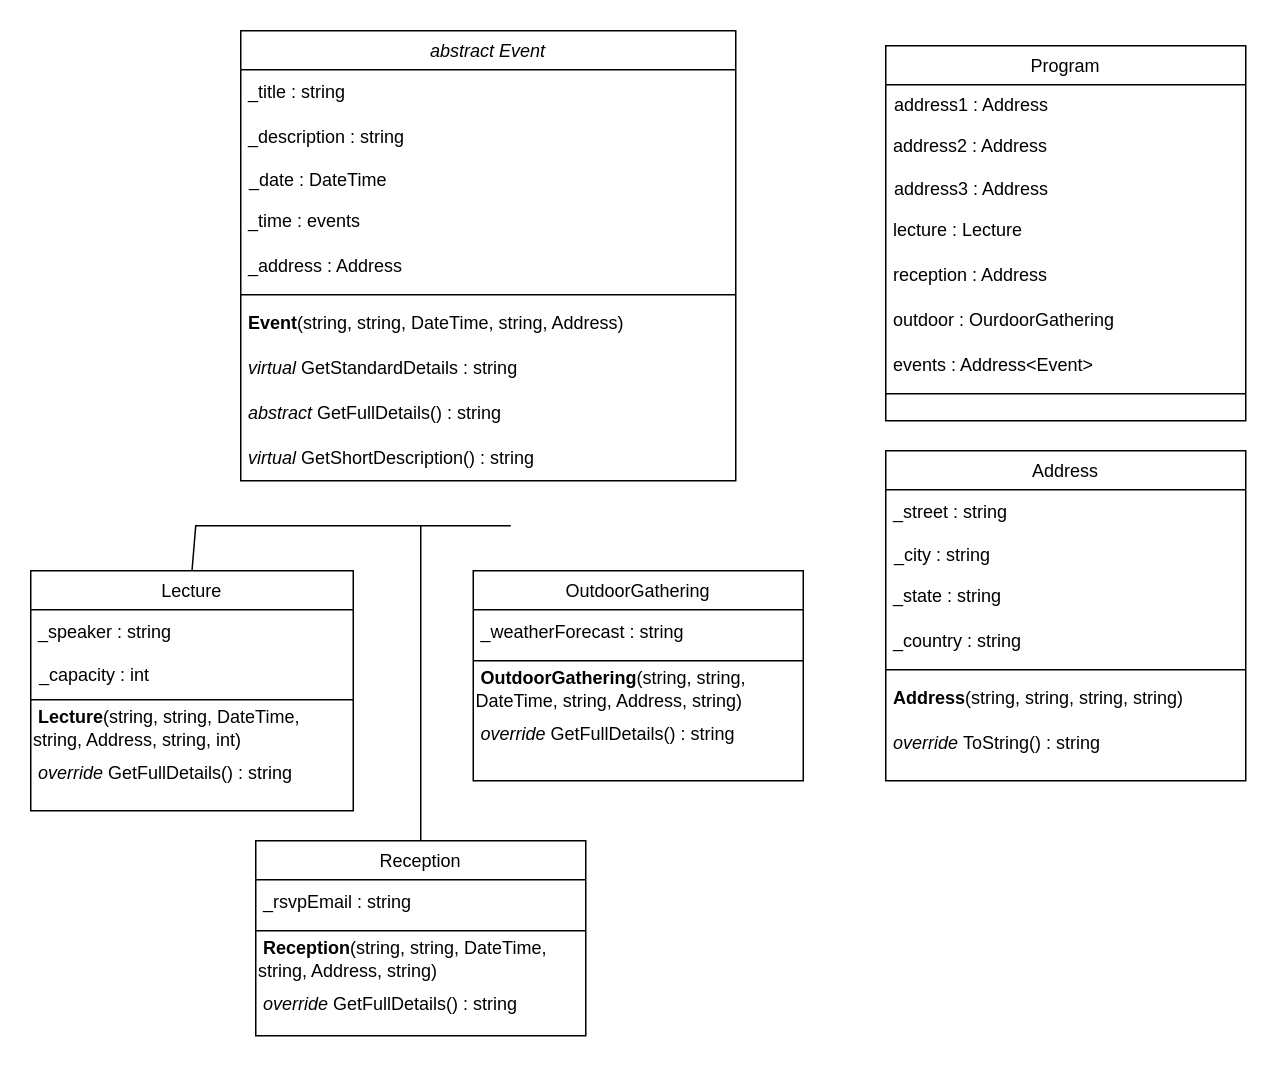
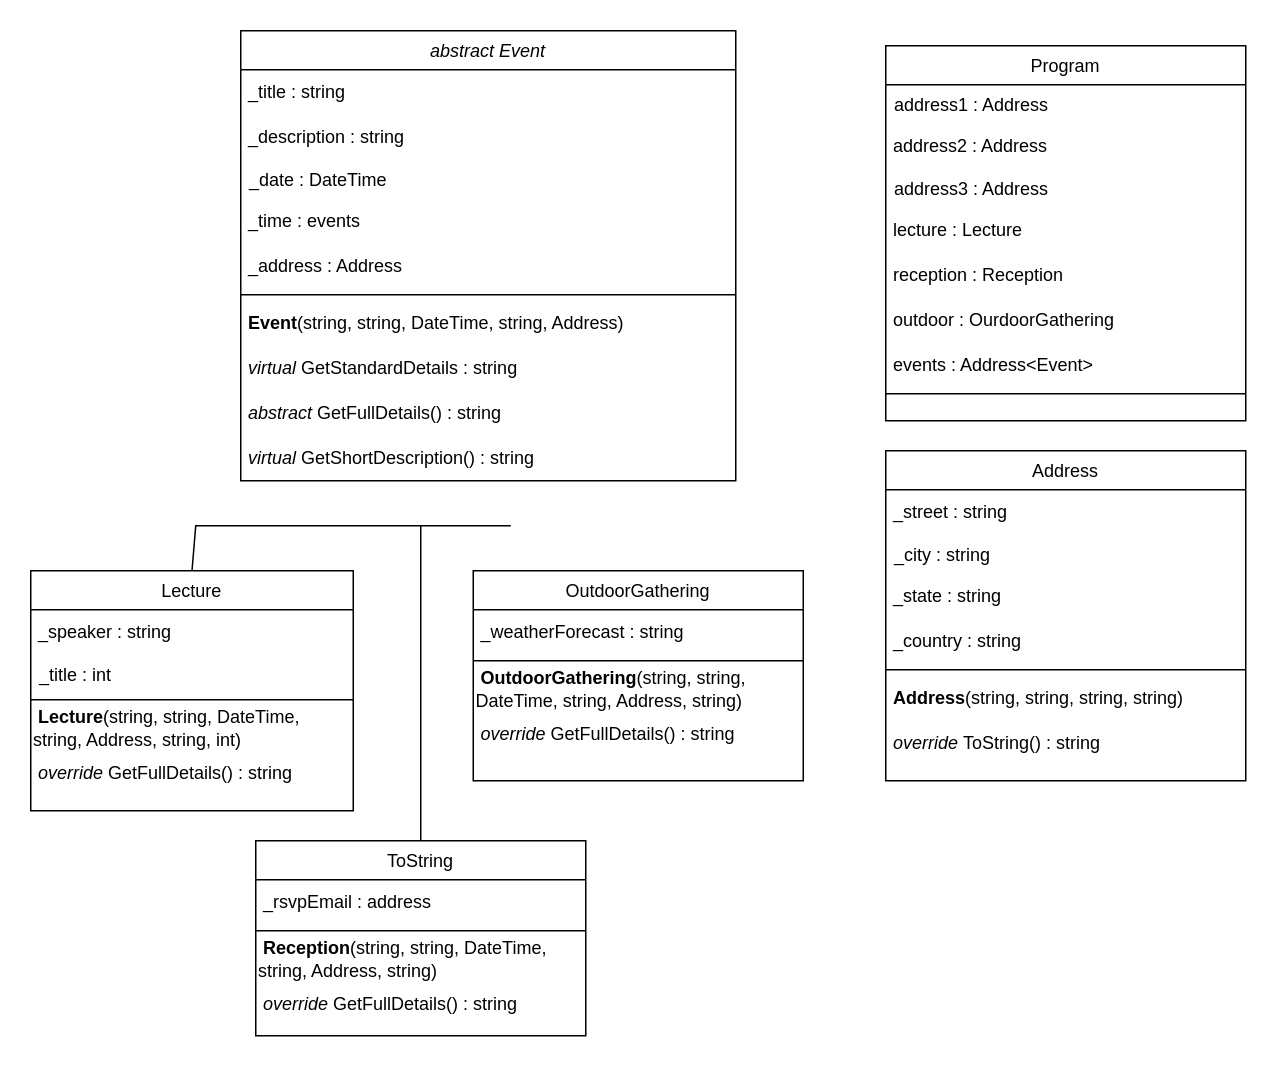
  <mxCell id="0" />
  <mxCell id="1" parent="0" />
  <mxCell id="2" value="Program" style="swimlane;fontStyle=0;align=center;verticalAlign=top;childLayout=stackLayout;horizontal=1;startSize=26;horizontalStack=0;resizeParent=1;resizeLast=0;collapsible=1;marginBottom=0;rounded=0;shadow=0;strokeWidth=1;" vertex="1" parent="1"><mxGeometry x="590" y="30" width="240" height="250" as="geometry"><mxRectangle x="130" y="380" width="160" height="26" as="alternateBounds" /></mxGeometry></mxCell>
  <mxCell id="3" value="address1 : Address" style="text;align=left;verticalAlign=top;spacingLeft=4;spacingRight=4;overflow=hidden;rotatable=0;points=[[0,0.5],[1,0.5]];portConstraint=eastwest;" vertex="1" parent="2"><mxGeometry y="26" width="240" height="26" as="geometry" /></mxCell>
  <mxCell id="4" value="&amp;nbsp;address2 : Address" style="text;html=1;align=left;verticalAlign=middle;whiteSpace=wrap;rounded=0;" vertex="1" parent="2"><mxGeometry y="52" width="240" height="30" as="geometry" /></mxCell>
  <mxCell id="5" value="address3 : Address" style="text;align=left;verticalAlign=top;spacingLeft=4;spacingRight=4;overflow=hidden;rotatable=0;points=[[0,0.5],[1,0.5]];portConstraint=eastwest;rounded=0;shadow=0;html=0;" vertex="1" parent="2"><mxGeometry y="82" width="240" height="26" as="geometry" /></mxCell>
  <mxCell id="6" value="&amp;nbsp;lecture : Lecture" style="text;html=1;align=left;verticalAlign=middle;whiteSpace=wrap;rounded=0;" vertex="1" parent="2"><mxGeometry y="108" width="240" height="30" as="geometry" /></mxCell>
- <mxCell id="7" value="&amp;nbsp;reception : Address" style="text;html=1;align=left;verticalAlign=middle;whiteSpace=wrap;rounded=0;" vertex="1" parent="2"><mxGeometry y="138" width="240" height="30" as="geometry" /></mxCell>
+ <mxCell id="7" value="&amp;nbsp;reception : Reception" style="text;html=1;align=left;verticalAlign=middle;whiteSpace=wrap;rounded=0;" vertex="1" parent="2"><mxGeometry y="138" width="240" height="30" as="geometry" /></mxCell>
  <mxCell id="8" value="&amp;nbsp;outdoor : OurdoorGathering&amp;nbsp;" style="text;html=1;align=left;verticalAlign=middle;whiteSpace=wrap;rounded=0;" vertex="1" parent="2"><mxGeometry y="168" width="240" height="30" as="geometry" /></mxCell>
  <mxCell id="9" value="&amp;nbsp;events : Address&amp;lt;Event&amp;gt;" style="text;html=1;align=left;verticalAlign=middle;whiteSpace=wrap;rounded=0;" vertex="1" parent="2"><mxGeometry y="198" width="240" height="30" as="geometry" /></mxCell>
  <mxCell id="10" value="" style="line;html=1;strokeWidth=1;align=left;verticalAlign=middle;spacingTop=-1;spacingLeft=3;spacingRight=3;rotatable=0;labelPosition=right;points=[];portConstraint=eastwest;" vertex="1" parent="2"><mxGeometry y="228" width="240" height="8" as="geometry" /></mxCell>
  <mxCell id="11" value="OutdoorGathering" style="swimlane;fontStyle=0;align=center;verticalAlign=top;childLayout=stackLayout;horizontal=1;startSize=26;horizontalStack=0;resizeParent=1;resizeLast=0;collapsible=1;marginBottom=0;rounded=0;shadow=0;strokeWidth=1;" vertex="1" parent="1"><mxGeometry x="315" y="380" width="220" height="140" as="geometry"><mxRectangle x="310" y="230" width="170" height="26" as="alternateBounds" /></mxGeometry></mxCell>
  <mxCell id="12" value="&amp;nbsp;_weatherForecast : string" style="text;html=1;align=left;verticalAlign=middle;whiteSpace=wrap;rounded=0;" vertex="1" parent="11"><mxGeometry y="26" width="220" height="30" as="geometry" /></mxCell>
  <mxCell id="13" value="" style="line;html=1;strokeWidth=1;align=left;verticalAlign=middle;spacingTop=-1;spacingLeft=3;spacingRight=3;rotatable=0;labelPosition=right;points=[];portConstraint=eastwest;" vertex="1" parent="11"><mxGeometry y="56" width="220" height="8" as="geometry" /></mxCell>
  <mxCell id="14" value="&amp;nbsp;&lt;b&gt;OutdoorGathering&lt;/b&gt;(string, string, DateTime, string, Address, string)&amp;nbsp;" style="text;html=1;align=left;verticalAlign=middle;whiteSpace=wrap;rounded=0;" vertex="1" parent="11"><mxGeometry y="64" width="220" height="30" as="geometry" /></mxCell>
  <mxCell id="15" value="&amp;nbsp;&lt;i&gt;override &lt;/i&gt;GetFullDetails() : string" style="text;html=1;align=left;verticalAlign=middle;whiteSpace=wrap;rounded=0;" vertex="1" parent="11"><mxGeometry y="94" width="220" height="30" as="geometry" /></mxCell>
  <mxCell id="16" value="Address" style="swimlane;fontStyle=0;align=center;verticalAlign=top;childLayout=stackLayout;horizontal=1;startSize=26;horizontalStack=0;resizeParent=1;resizeLast=0;collapsible=1;marginBottom=0;rounded=0;shadow=0;strokeWidth=1;" vertex="1" parent="1"><mxGeometry x="590" y="300" width="240" height="220" as="geometry"><mxRectangle x="310" y="230" width="170" height="26" as="alternateBounds" /></mxGeometry></mxCell>
  <mxCell id="17" value="&amp;nbsp;_street : string" style="text;html=1;align=left;verticalAlign=middle;whiteSpace=wrap;rounded=0;" vertex="1" parent="16"><mxGeometry y="26" width="240" height="30" as="geometry" /></mxCell>
  <mxCell id="18" value="_city : string" style="text;align=left;verticalAlign=top;spacingLeft=4;spacingRight=4;overflow=hidden;rotatable=0;points=[[0,0.5],[1,0.5]];portConstraint=eastwest;" vertex="1" parent="16"><mxGeometry y="56" width="240" height="26" as="geometry" /></mxCell>
  <mxCell id="19" value="&amp;nbsp;_state : string" style="text;html=1;align=left;verticalAlign=middle;whiteSpace=wrap;rounded=0;" vertex="1" parent="16"><mxGeometry y="82" width="240" height="30" as="geometry" /></mxCell>
  <mxCell id="20" value="&amp;nbsp;_country : string" style="text;html=1;align=left;verticalAlign=middle;whiteSpace=wrap;rounded=0;" vertex="1" parent="16"><mxGeometry y="112" width="240" height="30" as="geometry" /></mxCell>
  <mxCell id="21" value="" style="line;html=1;strokeWidth=1;align=left;verticalAlign=middle;spacingTop=-1;spacingLeft=3;spacingRight=3;rotatable=0;labelPosition=right;points=[];portConstraint=eastwest;" vertex="1" parent="16"><mxGeometry y="142" width="240" height="8" as="geometry" /></mxCell>
  <mxCell id="22" value="&lt;b&gt;&amp;nbsp;Address&lt;/b&gt;(string, string, string, string)&amp;nbsp;" style="text;html=1;align=left;verticalAlign=middle;whiteSpace=wrap;rounded=0;" vertex="1" parent="16"><mxGeometry y="150" width="240" height="30" as="geometry" /></mxCell>
  <mxCell id="23" value="&lt;i&gt;&amp;nbsp;override &lt;/i&gt;ToString() : string" style="text;html=1;align=left;verticalAlign=middle;whiteSpace=wrap;rounded=0;" vertex="1" parent="16"><mxGeometry y="180" width="240" height="30" as="geometry" /></mxCell>
  <mxCell id="24" value="abstract Event" style="swimlane;fontStyle=2;align=center;verticalAlign=top;childLayout=stackLayout;horizontal=1;startSize=26;horizontalStack=0;resizeParent=1;resizeLast=0;collapsible=1;marginBottom=0;rounded=0;shadow=0;strokeWidth=1;" vertex="1" parent="1"><mxGeometry x="160" y="20" width="330" height="300" as="geometry"><mxRectangle x="310" y="230" width="170" height="26" as="alternateBounds" /></mxGeometry></mxCell>
  <mxCell id="25" value="&amp;nbsp;_title : string" style="text;html=1;align=left;verticalAlign=middle;whiteSpace=wrap;rounded=0;" vertex="1" parent="24"><mxGeometry y="26" width="330" height="30" as="geometry" /></mxCell>
  <mxCell id="26" value="&amp;nbsp;_description : string" style="text;html=1;align=left;verticalAlign=middle;whiteSpace=wrap;rounded=0;" vertex="1" parent="24"><mxGeometry y="56" width="330" height="30" as="geometry" /></mxCell>
  <mxCell id="27" value="_date : DateTime" style="text;align=left;verticalAlign=top;spacingLeft=4;spacingRight=4;overflow=hidden;rotatable=0;points=[[0,0.5],[1,0.5]];portConstraint=eastwest;" vertex="1" parent="24"><mxGeometry y="86" width="330" height="26" as="geometry" /></mxCell>
  <mxCell id="28" value="&amp;nbsp;_time : events" style="text;html=1;align=left;verticalAlign=middle;whiteSpace=wrap;rounded=0;" vertex="1" parent="24"><mxGeometry y="112" width="330" height="30" as="geometry" /></mxCell>
  <mxCell id="29" value="&amp;nbsp;_address : Address" style="text;html=1;align=left;verticalAlign=middle;whiteSpace=wrap;rounded=0;" vertex="1" parent="24"><mxGeometry y="142" width="330" height="30" as="geometry" /></mxCell>
  <mxCell id="30" value="" style="line;html=1;strokeWidth=1;align=left;verticalAlign=middle;spacingTop=-1;spacingLeft=3;spacingRight=3;rotatable=0;labelPosition=right;points=[];portConstraint=eastwest;" vertex="1" parent="24"><mxGeometry y="172" width="330" height="8" as="geometry" /></mxCell>
  <mxCell id="31" value="&lt;b&gt;&amp;nbsp;Event&lt;/b&gt;(string, string, DateTime, string, Address)&amp;nbsp;" style="text;html=1;align=left;verticalAlign=middle;whiteSpace=wrap;rounded=0;" vertex="1" parent="24"><mxGeometry y="180" width="330" height="30" as="geometry" /></mxCell>
  <mxCell id="32" value="&amp;nbsp;&lt;i&gt;virtual &lt;/i&gt;GetStandardDetails : string" style="text;html=1;align=left;verticalAlign=middle;whiteSpace=wrap;rounded=0;" vertex="1" parent="24"><mxGeometry y="210" width="330" height="30" as="geometry" /></mxCell>
  <mxCell id="33" value="&lt;i&gt;&amp;nbsp;abstract &lt;/i&gt;GetFullDetails() : string" style="text;html=1;align=left;verticalAlign=middle;whiteSpace=wrap;rounded=0;" vertex="1" parent="24"><mxGeometry y="240" width="330" height="30" as="geometry" /></mxCell>
  <mxCell id="34" value="&amp;nbsp;&lt;i&gt;virtual &lt;/i&gt;GetShortDescription() : string" style="text;html=1;align=left;verticalAlign=middle;whiteSpace=wrap;rounded=0;" vertex="1" parent="24"><mxGeometry y="270" width="330" height="30" as="geometry" /></mxCell>
  <mxCell id="35" value="Lecture" style="swimlane;fontStyle=0;align=center;verticalAlign=top;childLayout=stackLayout;horizontal=1;startSize=26;horizontalStack=0;resizeParent=1;resizeLast=0;collapsible=1;marginBottom=0;rounded=0;shadow=0;strokeWidth=1;" vertex="1" parent="1"><mxGeometry x="20" y="380" width="215" height="160" as="geometry"><mxRectangle x="310" y="230" width="170" height="26" as="alternateBounds" /></mxGeometry></mxCell>
  <mxCell id="36" value="&amp;nbsp;_speaker : string" style="text;html=1;align=left;verticalAlign=middle;whiteSpace=wrap;rounded=0;" vertex="1" parent="35"><mxGeometry y="26" width="215" height="30" as="geometry" /></mxCell>
- <mxCell id="37" value="_capacity : int" style="text;align=left;verticalAlign=top;spacingLeft=4;spacingRight=4;overflow=hidden;rotatable=0;points=[[0,0.5],[1,0.5]];portConstraint=eastwest;" vertex="1" parent="35"><mxGeometry y="56" width="215" height="26" as="geometry" /></mxCell>
+ <mxCell id="37" value="_title : int" style="text;align=left;verticalAlign=top;spacingLeft=4;spacingRight=4;overflow=hidden;rotatable=0;points=[[0,0.5],[1,0.5]];portConstraint=eastwest;" vertex="1" parent="35"><mxGeometry y="56" width="215" height="26" as="geometry" /></mxCell>
  <mxCell id="38" value="" style="line;html=1;strokeWidth=1;align=left;verticalAlign=middle;spacingTop=-1;spacingLeft=3;spacingRight=3;rotatable=0;labelPosition=right;points=[];portConstraint=eastwest;" vertex="1" parent="35"><mxGeometry y="82" width="215" height="8" as="geometry" /></mxCell>
  <mxCell id="39" value="&lt;b&gt;&amp;nbsp;Lecture&lt;/b&gt;(string, string, DateTime, string, Address, string, int)&amp;nbsp;" style="text;html=1;align=left;verticalAlign=middle;whiteSpace=wrap;rounded=0;" vertex="1" parent="35"><mxGeometry y="90" width="215" height="30" as="geometry" /></mxCell>
  <mxCell id="40" value="&amp;nbsp;&lt;i&gt;override&amp;nbsp;&lt;/i&gt;GetFullDetails() : string" style="text;html=1;align=left;verticalAlign=middle;whiteSpace=wrap;rounded=0;" vertex="1" parent="35"><mxGeometry y="120" width="215" height="30" as="geometry" /></mxCell>
  <mxCell id="41" value="" style="endArrow=none;html=1;rounded=0;exitX=0.5;exitY=0;exitDx=0;exitDy=0;" edge="1" parent="1" source="35"><mxGeometry width="50" height="50" relative="1" as="geometry"><mxPoint x="120" y="420" as="sourcePoint" /><mxPoint x="340" y="350" as="targetPoint" /><Array as="points"><mxPoint x="130" y="350" /></Array></mxGeometry></mxCell>
- <mxCell id="42" value="Reception" style="swimlane;fontStyle=0;align=center;verticalAlign=top;childLayout=stackLayout;horizontal=1;startSize=26;horizontalStack=0;resizeParent=1;resizeLast=0;collapsible=1;marginBottom=0;rounded=0;shadow=0;strokeWidth=1;" vertex="1" parent="1"><mxGeometry x="170" y="560" width="220" height="130" as="geometry"><mxRectangle x="310" y="230" width="170" height="26" as="alternateBounds" /></mxGeometry></mxCell>
- <mxCell id="43" value="&amp;nbsp;_rsvpEmail : string" style="text;html=1;align=left;verticalAlign=middle;whiteSpace=wrap;rounded=0;" vertex="1" parent="42"><mxGeometry y="26" width="220" height="30" as="geometry" /></mxCell>
+ <mxCell id="42" value="ToString" style="swimlane;fontStyle=0;align=center;verticalAlign=top;childLayout=stackLayout;horizontal=1;startSize=26;horizontalStack=0;resizeParent=1;resizeLast=0;collapsible=1;marginBottom=0;rounded=0;shadow=0;strokeWidth=1;" vertex="1" parent="1"><mxGeometry x="170" y="560" width="220" height="130" as="geometry"><mxRectangle x="310" y="230" width="170" height="26" as="alternateBounds" /></mxGeometry></mxCell>
+ <mxCell id="43" value="&amp;nbsp;_rsvpEmail : address" style="text;html=1;align=left;verticalAlign=middle;whiteSpace=wrap;rounded=0;" vertex="1" parent="42"><mxGeometry y="26" width="220" height="30" as="geometry" /></mxCell>
  <mxCell id="44" value="" style="line;html=1;strokeWidth=1;align=left;verticalAlign=middle;spacingTop=-1;spacingLeft=3;spacingRight=3;rotatable=0;labelPosition=right;points=[];portConstraint=eastwest;" vertex="1" parent="42"><mxGeometry y="56" width="220" height="8" as="geometry" /></mxCell>
  <mxCell id="45" value="&amp;nbsp;&lt;b&gt;Reception&lt;/b&gt;(string, string, DateTime, string, Address, string)&amp;nbsp;" style="text;html=1;align=left;verticalAlign=middle;whiteSpace=wrap;rounded=0;" vertex="1" parent="42"><mxGeometry y="64" width="220" height="30" as="geometry" /></mxCell>
  <mxCell id="46" value="&amp;nbsp;&lt;i&gt;override &lt;/i&gt;GetFullDetails() : string" style="text;html=1;align=left;verticalAlign=middle;whiteSpace=wrap;rounded=0;" vertex="1" parent="42"><mxGeometry y="94" width="220" height="30" as="geometry" /></mxCell>
  <mxCell id="47" value="" style="endArrow=none;html=1;rounded=0;exitX=0.5;exitY=0;exitDx=0;exitDy=0;" edge="1" parent="1" source="42"><mxGeometry width="50" height="50" relative="1" as="geometry"><mxPoint x="250" y="500" as="sourcePoint" /><mxPoint x="280" y="350" as="targetPoint" /></mxGeometry></mxCell>
